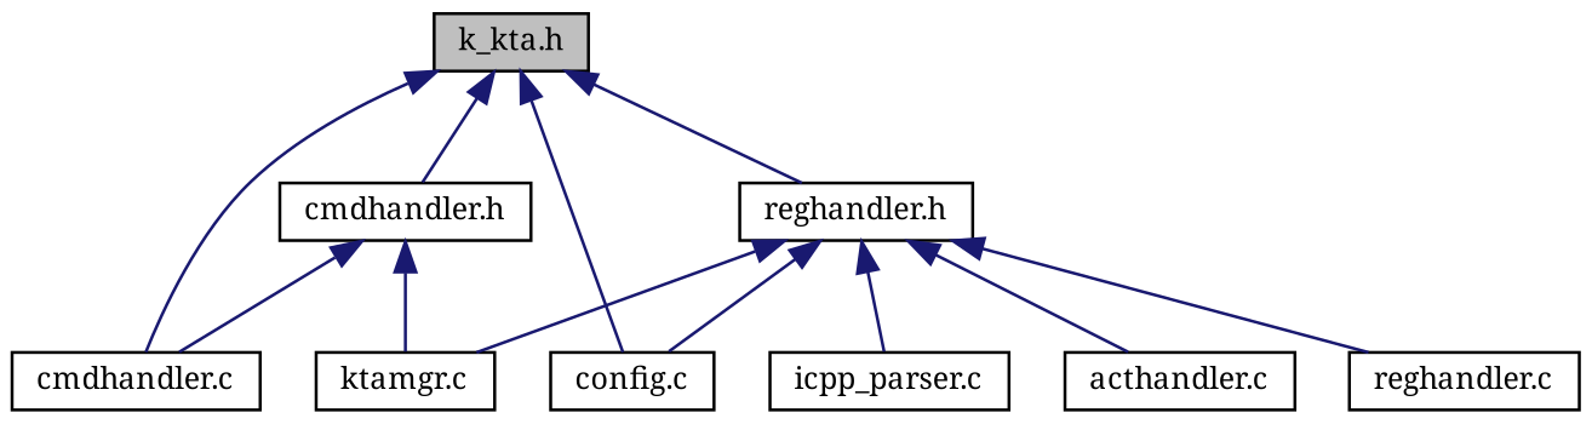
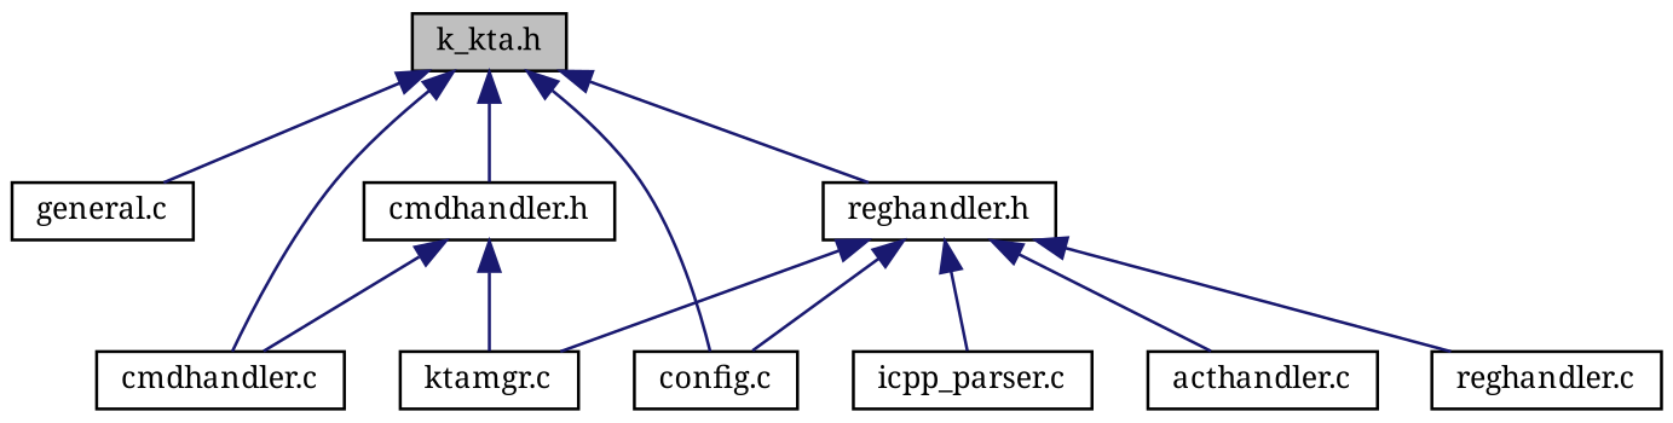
  digraph {
    fontname="Noto Serif"
    node [color=black fillcolor=white fontname="Noto Serif" fontsize=10 shape=record style=filled]
    edge [color=midnightblue dir=back fontname="Noto Serif" fontsize=10 labelfontname=Helvetica labelfontsize=10 style=solid]
    n1 [fillcolor=grey75 fontcolor=black height=0.2 label="k_kta.h" width=0.4]
+   n2 [height=0.2 label="general.c" width=0.4]
    n3 [height=0.2 label="cmdhandler.c" width=0.4]
    n4 [height=0.2 label="cmdhandler.h" width=0.4]
    n5 [height=0.2 label="config.c" width=0.4]
    n6 [height=0.2 label="reghandler.h" width=0.4]
    n7 [height=0.2 label="ktamgr.c" width=0.4]
    n8 [height=0.2 label="icpp_parser.c" width=0.4]
    n9 [height=0.2 label="acthandler.c" width=0.4]
    n10 [height=0.2 label="reghandler.c" width=0.4]
+   n1 -> n2
    n1 -> n3
    n1 -> n4
    n1 -> n5
    n1 -> n6
    n4 -> n3
    n4 -> n7
    n6 -> n5
    n6 -> n7
    n6 -> n8
    n6 -> n9
    n6 -> n10
  }
